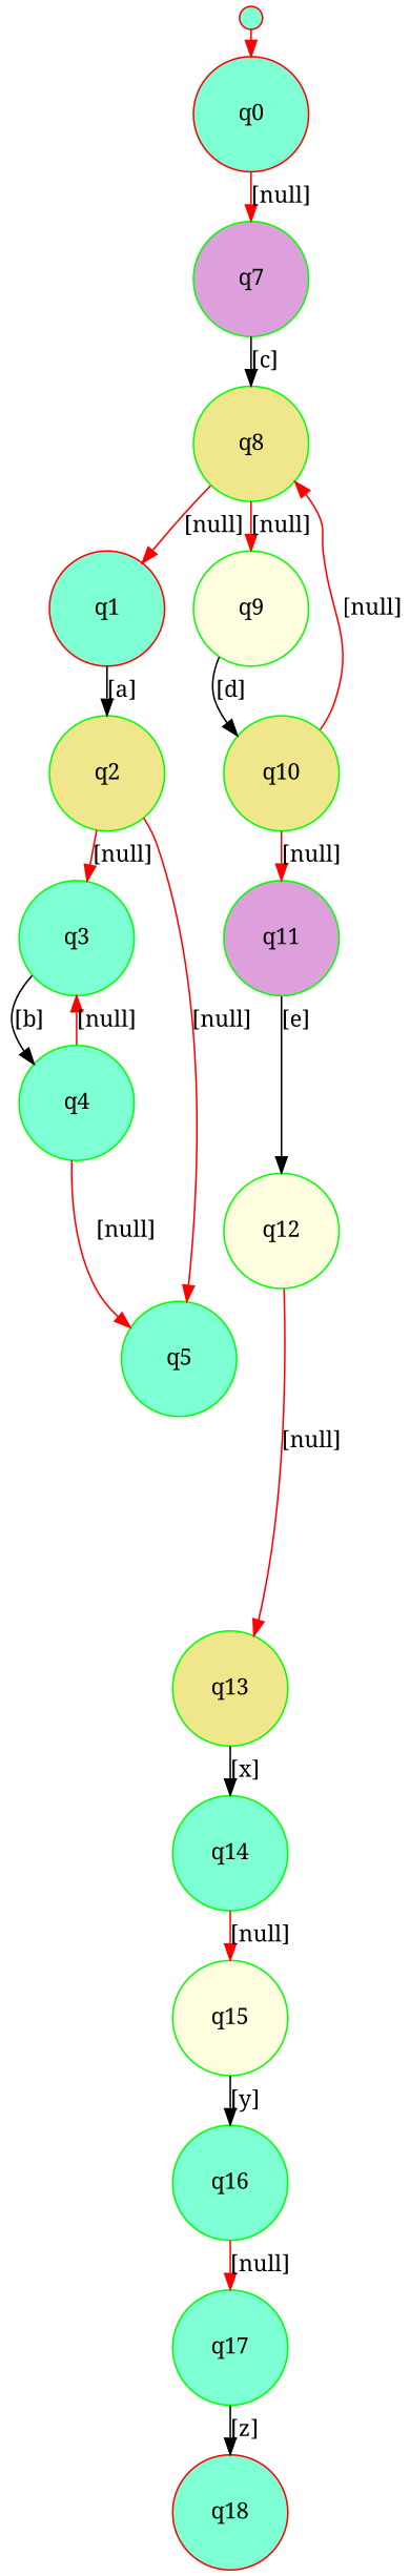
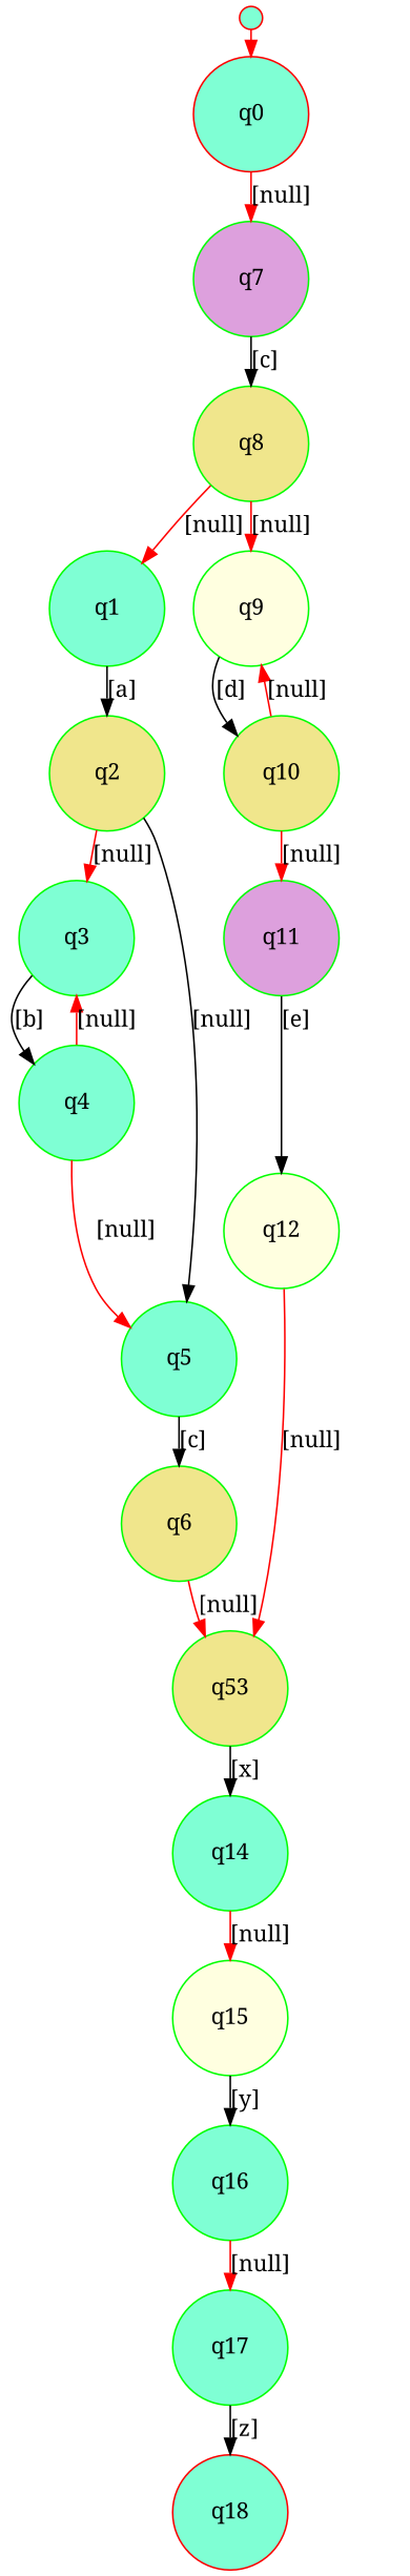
  digraph {
    fontname="Noto Serif"
    rankdir=TB
    ranksep=.2
    node [color=green fillcolor=aquamarine fixedsize=true fontname="Noto Serif" fontsize=14 shape=circle style=filled]
    edge [color=red fontname="Noto Serif" fontsize=14]
    -1 [color=red shape=point width=0.2]
    n2 [color=red label=q0 width=1]
    n3 [fillcolor=plum label=q7 width=1]
-   n4 [color=red label=q1 width=1]
+   n4 [label=q1 width=1]
    n5 [fillcolor=khaki label=q2 width=1]
    n6 [fillcolor=khaki label=q8 width=1]
    n7 [label=q3 width=1]
    n8 [label=q5 width=1]
    n9 [label=q4 width=1]
-   n11 [fillcolor=khaki label=q13 width=1]
+   n10 [fillcolor=khaki label=q6 width=1]
+   n11 [fillcolor=khaki label=q53 width=1]
    n12 [label=q14 width=1]
    n13 [fillcolor=lightyellow label=q9 width=1]
    n14 [fillcolor=khaki label=q10 width=1]
    n15 [fillcolor=plum label=q11 width=1]
    n16 [fillcolor=lightyellow label=q12 width=1]
    n17 [fillcolor=lightyellow label=q15 width=1]
    n18 [label=q16 width=1]
    n19 [label=q17 width=1]
    n20 [color=red label=q18 width=1]
    -1 -> n2
    n2 -> n3 [label="[null]"]
    n3 -> n6 [color=black label="[c]"]
    n4 -> n5 [color=black label="[a]"]
    n5 -> n7 [label="[null]"]
-   n5 -> n8 [label="[null]"]
+   n5 -> n8 [color=black label="[null]"]
    n6 -> n4 [label="[null]"]
    n6 -> n13 [label="[null]"]
    n7 -> n9 [color=black label="[b]"]
+   n8 -> n10 [color=black label="[c]"]
    n9 -> n7 [label="[null]"]
    n9 -> n8 [label="[null]"]
+   n10 -> n11 [label="[null]"]
    n11 -> n12 [color=black label="[x]"]
    n12 -> n17 [label="[null]"]
    n13 -> n14 [color=black label="[d]"]
-   n14 -> n6 [label="[null]"]
+   n14 -> n13 [label="[null]"]
    n14 -> n15 [label="[null]"]
    n15 -> n16 [color=black label="[e]"]
    n16 -> n11 [label="[null]"]
    n17 -> n18 [color=black label="[y]"]
    n18 -> n19 [label="[null]"]
    n19 -> n20 [color=black label="[z]"]
  }
